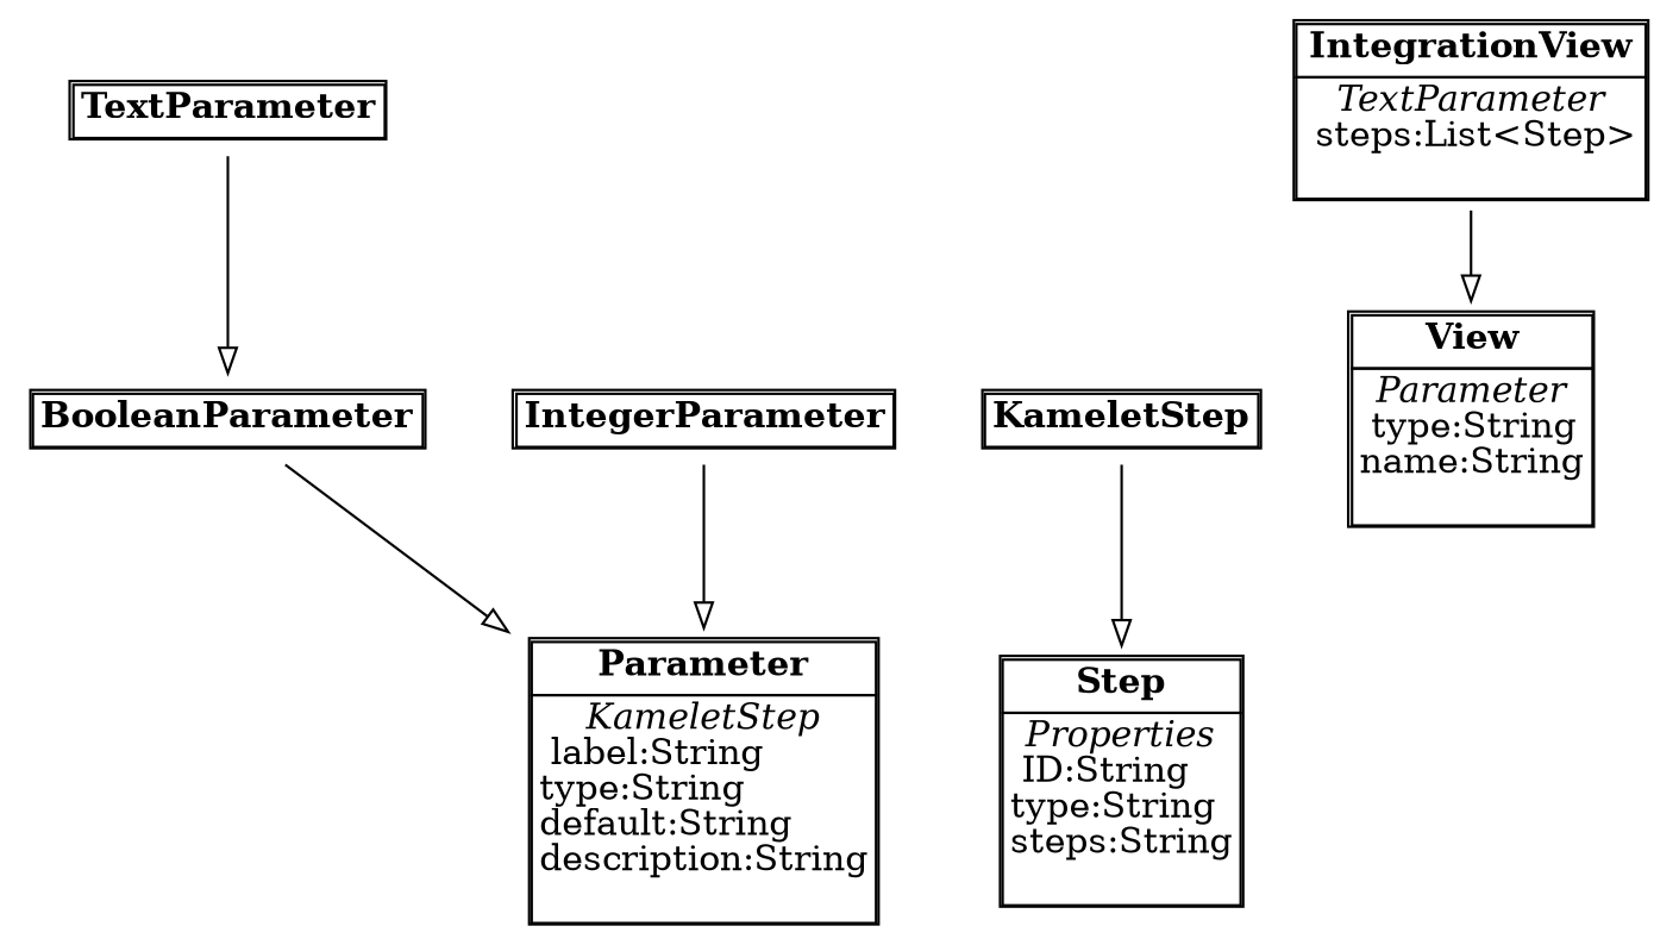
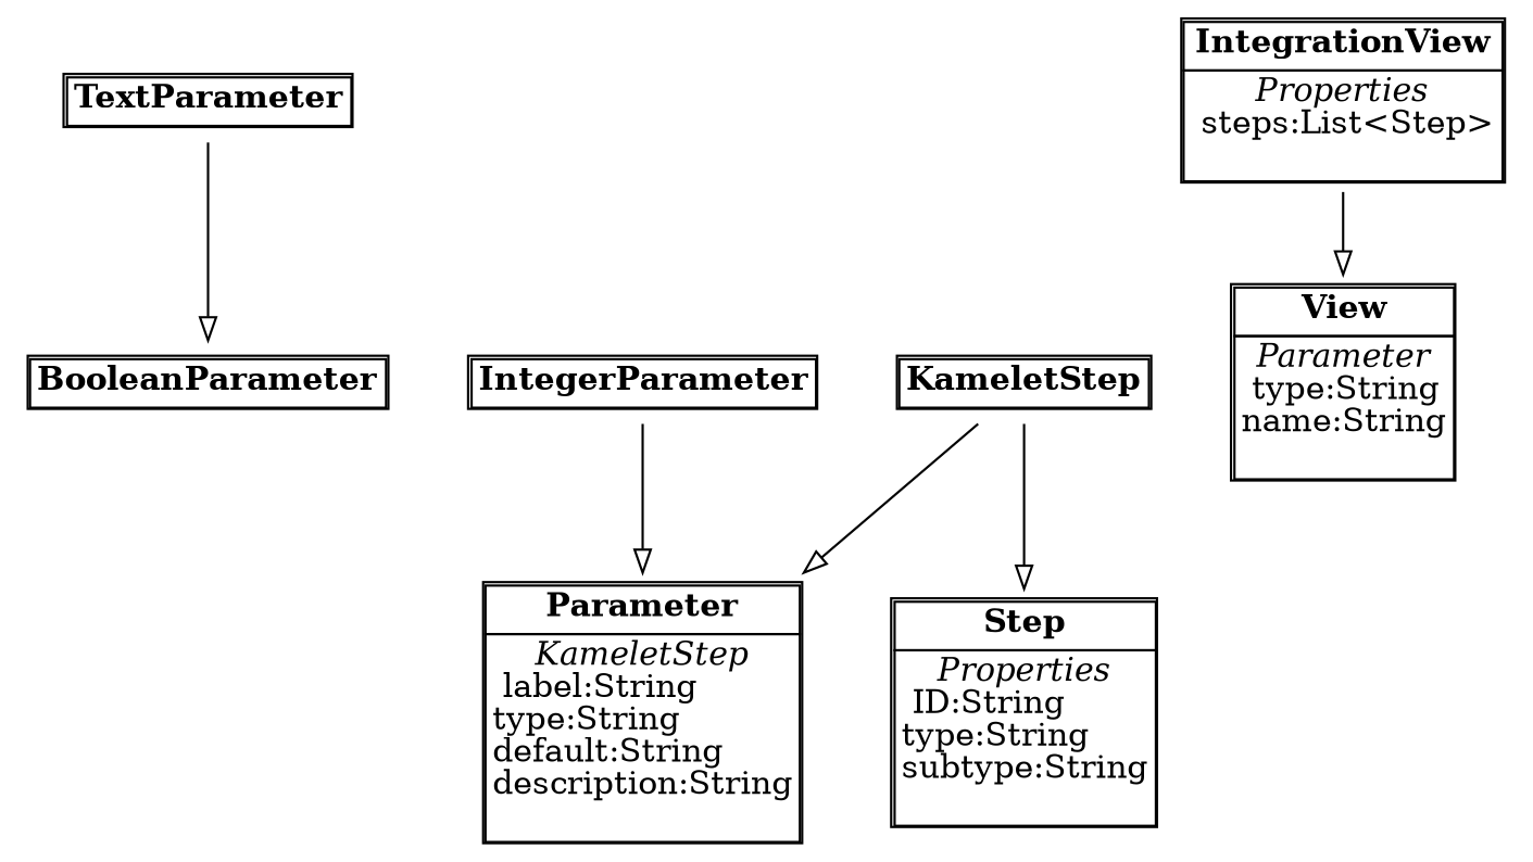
  digraph {
    node [shape=plaintext]
    edge [arrowhead=empty]
    n1 [label=<<TABLE CELLSPACING="0"> 	<TR><TD><B>Parameter</B></TD></TR> 	<TR><TD><I>KameletStep</I><BR/> label:String<BR align="left" />type:String<BR align="left" />default:String<BR align="left" />description:String<BR align="left" />  </TD></TR>   </TABLE>>]
-   n2 [label=<<TABLE CELLSPACING="0"> 	<TR><TD><B>Step</B></TD></TR> 	<TR><TD><I>Properties</I><BR/> ID:String<BR align="left" />type:String<BR align="left" />steps:String<BR align="left" />  </TD></TR>   </TABLE>>]
+   n2 [label=<<TABLE CELLSPACING="0"> 	<TR><TD><B>Step</B></TD></TR> 	<TR><TD><I>Properties</I><BR/> ID:String<BR align="left" />type:String<BR align="left" />subtype:String<BR align="left" />  </TD></TR>   </TABLE>>]
    n3 [label=<<TABLE CELLSPACING="0"> 	<TR><TD><B>View</B></TD></TR> 	<TR><TD><I>Parameter</I><BR/> type:String<BR align="left" />name:String<BR align="left" />  </TD></TR>   </TABLE>>]
    n4 [label=<<TABLE CELLSPACING="0"> 	<TR><TD><B>BooleanParameter</B></TD></TR> 	 </TABLE>>]
    n5 [label=<<TABLE CELLSPACING="0"> 	<TR><TD><B>IntegerParameter</B></TD></TR> 	 </TABLE>>]
    n6 [label=<<TABLE CELLSPACING="0"> 	<TR><TD><B>TextParameter</B></TD></TR> 	 </TABLE>>]
    n7 [label=<<TABLE CELLSPACING="0"> 	<TR><TD><B>KameletStep</B></TD></TR> 	 </TABLE>>]
-   n8 [label=<<TABLE CELLSPACING="0"> 	<TR><TD><B>IntegrationView</B></TD></TR> 	<TR><TD><I>TextParameter</I><BR/> steps:List&lt;Step&gt;<BR align="left" />  </TD></TR>   </TABLE>>]
-   n4 -> n1
+   n8 [label=<<TABLE CELLSPACING="0"> 	<TR><TD><B>IntegrationView</B></TD></TR> 	<TR><TD><I>Properties</I><BR/> steps:List&lt;Step&gt;<BR align="left" />  </TD></TR>   </TABLE>>]
+   n7 -> n1
    n5 -> n1
    n6 -> n4
    n7 -> n2
    n8 -> n3
  }
